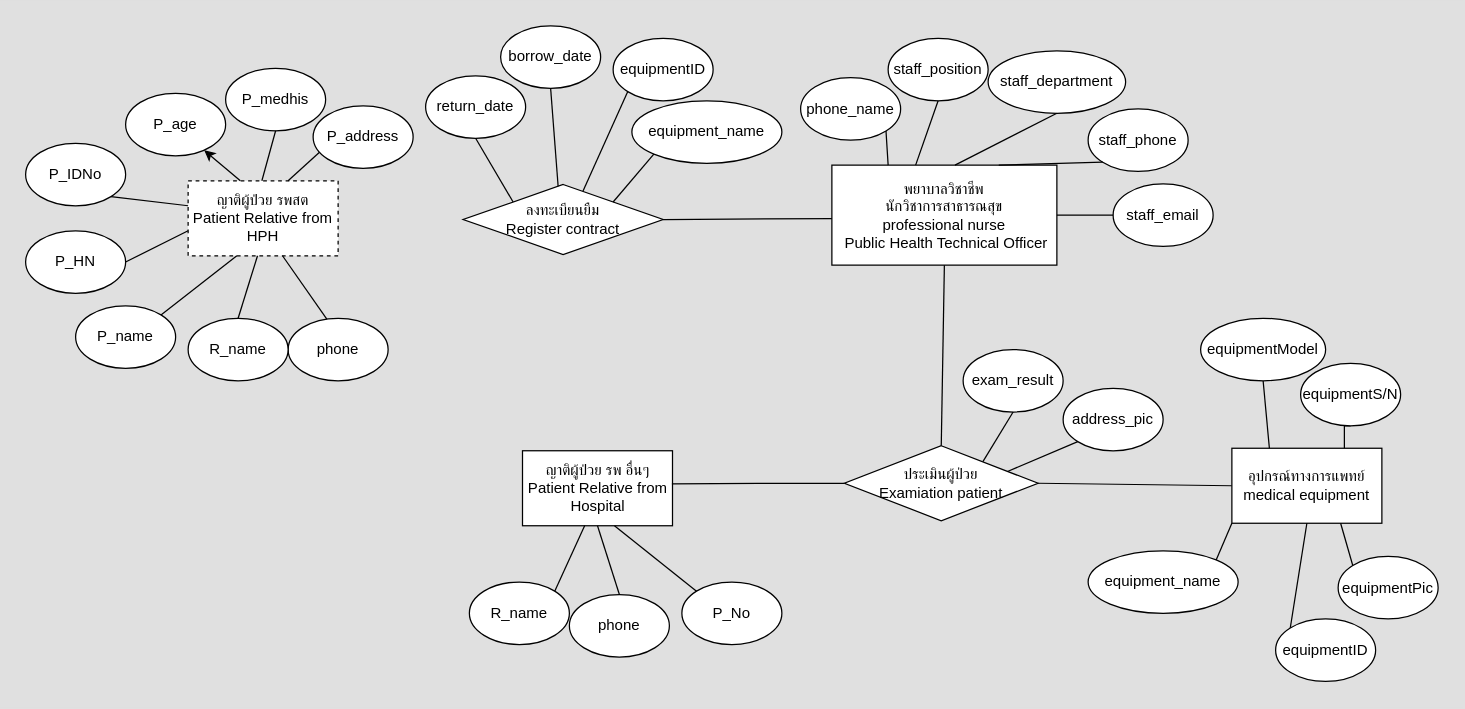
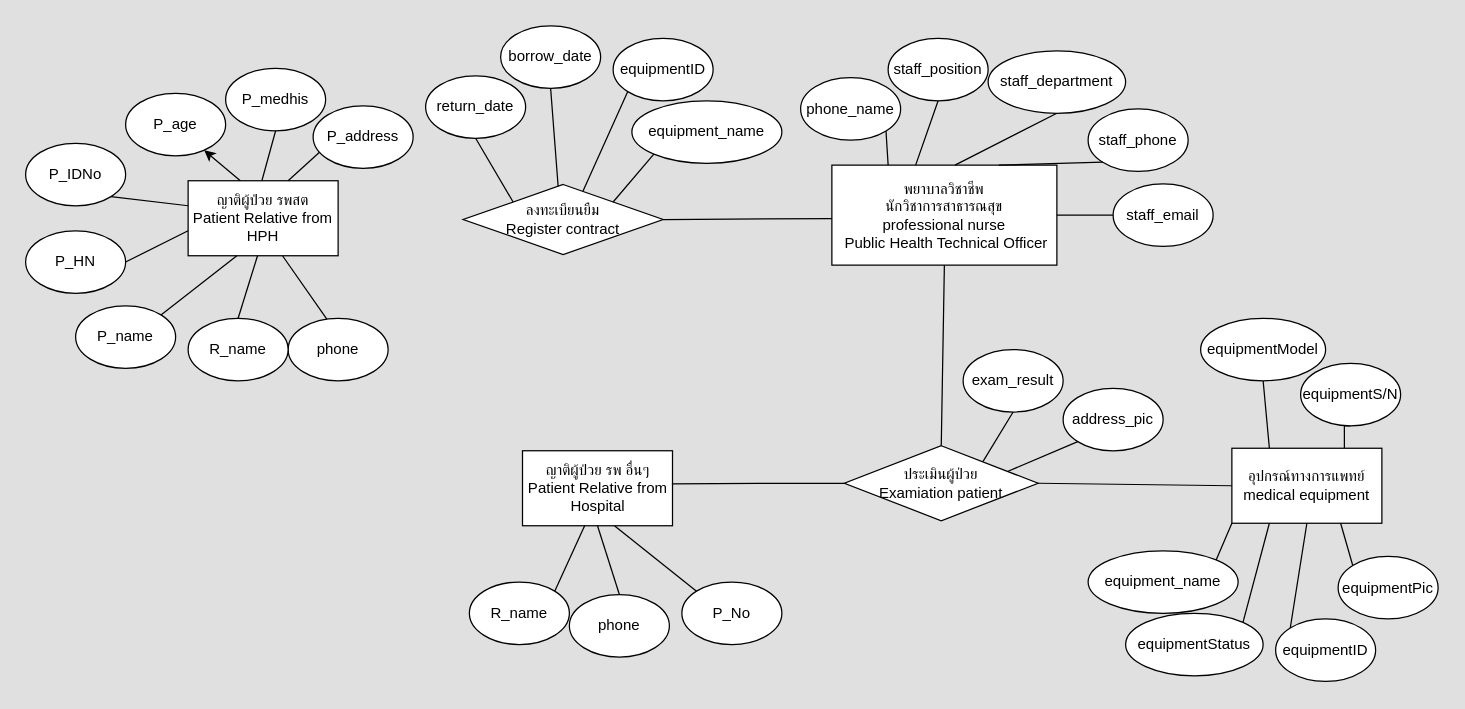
  <mxCell id="0" />
  <mxCell id="1" parent="0" />
  <mxCell id="2" style="rounded=0;orthogonalLoop=1;jettySize=auto;html=1;exitX=0.5;exitY=0;exitDx=0;exitDy=0;entryX=0.5;entryY=1;entryDx=0;entryDy=0;endArrow=none;endFill=0;" edge="1" parent="1" source="65" target="43"><mxGeometry relative="1" as="geometry" /></mxCell>
  <mxCell id="3" style="rounded=0;orthogonalLoop=1;jettySize=auto;html=1;exitX=1;exitY=0.5;exitDx=0;exitDy=0;entryX=0;entryY=0.5;entryDx=0;entryDy=0;endArrow=none;endFill=0;" edge="1" parent="1" source="65" target="57"><mxGeometry relative="1" as="geometry" /></mxCell>
  <mxCell id="4" value="" style="group" vertex="1" connectable="0" parent="1"><mxGeometry x="20" y="54" width="310" height="250" as="geometry" /></mxCell>
- <mxCell id="5" value="ญาติผู้ป่วย รพสต&lt;br&gt;Patient Relative from HPH" style="rounded=0;whiteSpace=wrap;html=1;dashed=1;" vertex="1" parent="4"><mxGeometry x="130" y="90" width="120" height="60" as="geometry" /></mxCell>
+ <mxCell id="5" value="ญาติผู้ป่วย รพสต&lt;br&gt;Patient Relative from HPH" style="rounded=0;whiteSpace=wrap;html=1;" vertex="1" parent="4"><mxGeometry x="130" y="90" width="120" height="60" as="geometry" /></mxCell>
  <mxCell id="6" value="P_name" style="ellipse;whiteSpace=wrap;html=1;" vertex="1" parent="4"><mxGeometry x="40" y="190" width="80" height="50" as="geometry" /></mxCell>
  <mxCell id="7" value="P_HN" style="ellipse;whiteSpace=wrap;html=1;" vertex="1" parent="4"><mxGeometry y="130" width="80" height="50" as="geometry" /></mxCell>
  <mxCell id="8" value="P_IDNo" style="ellipse;whiteSpace=wrap;html=1;" vertex="1" parent="4"><mxGeometry y="60" width="80" height="50" as="geometry" /></mxCell>
  <mxCell id="9" value="P_age" style="ellipse;whiteSpace=wrap;html=1;" vertex="1" parent="4"><mxGeometry x="80" y="20" width="80" height="50" as="geometry" /></mxCell>
  <mxCell id="10" value="P_address" style="ellipse;whiteSpace=wrap;html=1;" vertex="1" parent="4"><mxGeometry x="230" y="30" width="80" height="50" as="geometry" /></mxCell>
  <mxCell id="11" value="P_medhis" style="ellipse;whiteSpace=wrap;html=1;" vertex="1" parent="4"><mxGeometry x="160" width="80" height="50" as="geometry" /></mxCell>
  <mxCell id="12" value="phone" style="ellipse;whiteSpace=wrap;html=1;" vertex="1" parent="4"><mxGeometry x="210" y="200" width="80" height="50" as="geometry" /></mxCell>
  <mxCell id="13" value="R_name" style="ellipse;whiteSpace=wrap;html=1;" vertex="1" parent="4"><mxGeometry x="130" y="200" width="80" height="50" as="geometry" /></mxCell>
  <mxCell id="14" value="" style="endArrow=classic;html=1;rounded=0;exitX=0.348;exitY=0.001;exitDx=0;exitDy=0;exitPerimeter=0;entryX=0.786;entryY=0.912;entryDx=0;entryDy=0;entryPerimeter=0;" edge="1" parent="4" source="5" target="9"><mxGeometry width="50" height="50" relative="1" as="geometry"><mxPoint x="420" y="190" as="sourcePoint" /><mxPoint x="470" y="140" as="targetPoint" /></mxGeometry></mxCell>
  <mxCell id="15" value="" style="endArrow=none;html=1;rounded=0;exitX=0.348;exitY=0.001;exitDx=0;exitDy=0;exitPerimeter=0;entryX=0.5;entryY=1;entryDx=0;entryDy=0;" edge="1" parent="4" target="11"><mxGeometry width="50" height="50" relative="1" as="geometry"><mxPoint x="189" y="90" as="sourcePoint" /><mxPoint x="160" y="66" as="targetPoint" /></mxGeometry></mxCell>
  <mxCell id="16" value="" style="endArrow=none;html=1;rounded=0;exitX=0.348;exitY=0.001;exitDx=0;exitDy=0;exitPerimeter=0;entryX=0.061;entryY=0.747;entryDx=0;entryDy=0;entryPerimeter=0;" edge="1" parent="4" target="10"><mxGeometry width="50" height="50" relative="1" as="geometry"><mxPoint x="210" y="90" as="sourcePoint" /><mxPoint x="221" y="50" as="targetPoint" /></mxGeometry></mxCell>
  <mxCell id="17" value="" style="endArrow=none;html=1;rounded=0;exitX=0.348;exitY=0.001;exitDx=0;exitDy=0;exitPerimeter=0;entryX=1;entryY=1;entryDx=0;entryDy=0;" edge="1" parent="4" target="8"><mxGeometry width="50" height="50" relative="1" as="geometry"><mxPoint x="130" y="110" as="sourcePoint" /><mxPoint x="101" y="86" as="targetPoint" /></mxGeometry></mxCell>
  <mxCell id="18" value="" style="endArrow=none;html=1;rounded=0;exitX=0.348;exitY=0.001;exitDx=0;exitDy=0;exitPerimeter=0;entryX=1;entryY=0.5;entryDx=0;entryDy=0;" edge="1" parent="4" target="7"><mxGeometry width="50" height="50" relative="1" as="geometry"><mxPoint x="130" y="130" as="sourcePoint" /><mxPoint x="101" y="106" as="targetPoint" /></mxGeometry></mxCell>
  <mxCell id="19" value="" style="endArrow=none;html=1;rounded=0;exitX=0.348;exitY=0.001;exitDx=0;exitDy=0;exitPerimeter=0;entryX=1;entryY=0;entryDx=0;entryDy=0;" edge="1" parent="4" target="6"><mxGeometry width="50" height="50" relative="1" as="geometry"><mxPoint x="169" y="150" as="sourcePoint" /><mxPoint x="140" y="126" as="targetPoint" /></mxGeometry></mxCell>
  <mxCell id="20" value="" style="endArrow=none;html=1;rounded=0;exitX=0.5;exitY=0;exitDx=0;exitDy=0;entryX=0.786;entryY=0.912;entryDx=0;entryDy=0;entryPerimeter=0;" edge="1" parent="4" source="13"><mxGeometry width="50" height="50" relative="1" as="geometry"><mxPoint x="214.5" y="174" as="sourcePoint" /><mxPoint x="185.5" y="150" as="targetPoint" /></mxGeometry></mxCell>
  <mxCell id="21" value="" style="endArrow=none;html=1;rounded=0;exitX=0.387;exitY=0.014;exitDx=0;exitDy=0;exitPerimeter=0;entryX=0.786;entryY=0.912;entryDx=0;entryDy=0;entryPerimeter=0;" edge="1" parent="4" source="12"><mxGeometry width="50" height="50" relative="1" as="geometry"><mxPoint x="234.5" y="174" as="sourcePoint" /><mxPoint x="205.5" y="150" as="targetPoint" /></mxGeometry></mxCell>
  <mxCell id="22" value="" style="group" vertex="1" connectable="0" parent="1"><mxGeometry x="340" y="20" width="285" height="183" as="geometry" /></mxCell>
  <mxCell id="23" value="ลงทะเบียนยืม&lt;br&gt;Register contract" style="rhombus;whiteSpace=wrap;html=1;" vertex="1" parent="22"><mxGeometry x="30" y="127" width="160" height="56" as="geometry" /></mxCell>
  <mxCell id="24" value="borrow_date" style="ellipse;whiteSpace=wrap;html=1;" vertex="1" parent="22"><mxGeometry x="60" width="80" height="50" as="geometry" /></mxCell>
  <mxCell id="25" value="return_date" style="ellipse;whiteSpace=wrap;html=1;" vertex="1" parent="22"><mxGeometry y="40" width="80" height="50" as="geometry" /></mxCell>
  <mxCell id="26" value="equipmentID" style="ellipse;whiteSpace=wrap;html=1;" vertex="1" parent="22"><mxGeometry x="150" y="10" width="80" height="50" as="geometry" /></mxCell>
  <mxCell id="27" value="equipment_name" style="ellipse;whiteSpace=wrap;html=1;" vertex="1" parent="22"><mxGeometry x="165" y="60" width="120" height="50" as="geometry" /></mxCell>
  <mxCell id="28" value="" style="endArrow=none;html=1;rounded=0;exitX=1;exitY=0;exitDx=0;exitDy=0;entryX=0;entryY=1;entryDx=0;entryDy=0;" edge="1" parent="22" source="23" target="27"><mxGeometry width="50" height="50" relative="1" as="geometry"><mxPoint x="150" y="140" as="sourcePoint" /><mxPoint x="175" y="117" as="targetPoint" /></mxGeometry></mxCell>
  <mxCell id="29" value="" style="endArrow=none;html=1;rounded=0;exitX=0.599;exitY=0.098;exitDx=0;exitDy=0;exitPerimeter=0;entryX=0;entryY=1;entryDx=0;entryDy=0;" edge="1" parent="22" source="23" target="26"><mxGeometry width="50" height="50" relative="1" as="geometry"><mxPoint x="125" y="133" as="sourcePoint" /><mxPoint x="150" y="110" as="targetPoint" /></mxGeometry></mxCell>
  <mxCell id="30" value="" style="endArrow=none;html=1;rounded=0;exitX=0.475;exitY=0.025;exitDx=0;exitDy=0;exitPerimeter=0;entryX=0.5;entryY=1;entryDx=0;entryDy=0;" edge="1" parent="22" source="23" target="24"><mxGeometry width="50" height="50" relative="1" as="geometry"><mxPoint x="104" y="130" as="sourcePoint" /><mxPoint x="140" y="51" as="targetPoint" /></mxGeometry></mxCell>
  <mxCell id="31" value="" style="endArrow=none;html=1;rounded=0;exitX=0;exitY=0;exitDx=0;exitDy=0;entryX=0.5;entryY=1;entryDx=0;entryDy=0;" edge="1" parent="22" source="23" target="25"><mxGeometry width="50" height="50" relative="1" as="geometry"><mxPoint x="60" y="140" as="sourcePoint" /><mxPoint x="96" y="61" as="targetPoint" /></mxGeometry></mxCell>
  <mxCell id="32" value="exam_result" style="ellipse;whiteSpace=wrap;html=1;" vertex="1" parent="1"><mxGeometry x="770" y="279" width="80" height="50" as="geometry" /></mxCell>
  <mxCell id="33" style="rounded=0;orthogonalLoop=1;jettySize=auto;html=1;exitX=0.5;exitY=1;exitDx=0;exitDy=0;entryX=0.715;entryY=0.212;entryDx=0;entryDy=0;entryPerimeter=0;endArrow=none;endFill=0;" edge="1" parent="1" source="32" target="65"><mxGeometry relative="1" as="geometry" /></mxCell>
  <mxCell id="34" value="" style="endArrow=none;html=1;rounded=0;exitX=1;exitY=0.5;exitDx=0;exitDy=0;entryX=0.002;entryY=0.535;entryDx=0;entryDy=0;entryPerimeter=0;" edge="1" parent="1" source="23" target="43"><mxGeometry width="50" height="50" relative="1" as="geometry"><mxPoint x="360" y="230" as="sourcePoint" /><mxPoint x="660" y="175" as="targetPoint" /></mxGeometry></mxCell>
  <mxCell id="35" value="" style="group" vertex="1" connectable="0" parent="1"><mxGeometry x="375" y="360" width="250" height="165" as="geometry" /></mxCell>
  <mxCell id="36" value="ญาติผู้ป่วย รพ อื่นๆ&lt;br&gt;Patient Relative from&lt;br&gt;Hospital" style="rounded=0;whiteSpace=wrap;html=1;" vertex="1" parent="35"><mxGeometry x="42.5" width="120" height="60" as="geometry" /></mxCell>
  <mxCell id="37" value="P_No" style="ellipse;whiteSpace=wrap;html=1;" vertex="1" parent="35"><mxGeometry x="170" y="105" width="80" height="50" as="geometry" /></mxCell>
  <mxCell id="38" value="R_name" style="ellipse;whiteSpace=wrap;html=1;" vertex="1" parent="35"><mxGeometry y="105" width="80" height="50" as="geometry" /></mxCell>
  <mxCell id="39" value="phone" style="ellipse;whiteSpace=wrap;html=1;" vertex="1" parent="35"><mxGeometry x="80" y="115" width="80" height="50" as="geometry" /></mxCell>
  <mxCell id="40" style="rounded=0;orthogonalLoop=1;jettySize=auto;html=1;exitX=0.415;exitY=0.996;exitDx=0;exitDy=0;entryX=1;entryY=0;entryDx=0;entryDy=0;endArrow=none;endFill=0;exitPerimeter=0;" edge="1" parent="35" source="36" target="38"><mxGeometry relative="1" as="geometry"><mxPoint x="106" y="80" as="sourcePoint" /><mxPoint x="40" y="114" as="targetPoint" /></mxGeometry></mxCell>
  <mxCell id="41" style="rounded=0;orthogonalLoop=1;jettySize=auto;html=1;exitX=0.5;exitY=1;exitDx=0;exitDy=0;entryX=0.5;entryY=0;entryDx=0;entryDy=0;endArrow=none;endFill=0;" edge="1" parent="35" source="36" target="39"><mxGeometry relative="1" as="geometry"><mxPoint x="131" y="83" as="sourcePoint" /><mxPoint x="109" y="115" as="targetPoint" /></mxGeometry></mxCell>
  <mxCell id="42" style="rounded=0;orthogonalLoop=1;jettySize=auto;html=1;exitX=0.613;exitY=1.001;exitDx=0;exitDy=0;entryX=0;entryY=0;entryDx=0;entryDy=0;endArrow=none;endFill=0;exitPerimeter=0;" edge="1" parent="35" source="36" target="37"><mxGeometry relative="1" as="geometry"><mxPoint x="120" y="80" as="sourcePoint" /><mxPoint x="140" y="115" as="targetPoint" /></mxGeometry></mxCell>
  <mxCell id="43" value="พยาบาลวิชาชีพ&lt;br&gt;นักวิชาการสาธารณสุข&lt;br&gt;professional nurse&lt;br&gt;&amp;nbsp;Public Health Technical Officer" style="rounded=0;whiteSpace=wrap;html=1;" vertex="1" parent="1"><mxGeometry x="665" y="131.5" width="180" height="80" as="geometry" /></mxCell>
  <mxCell id="44" value="phone_name" style="ellipse;whiteSpace=wrap;html=1;" vertex="1" parent="1"><mxGeometry x="640" y="61.5" width="80" height="50" as="geometry" /></mxCell>
  <mxCell id="45" value="staff_position" style="ellipse;whiteSpace=wrap;html=1;" vertex="1" parent="1"><mxGeometry x="710" y="30" width="80" height="50" as="geometry" /></mxCell>
  <mxCell id="46" value="staff_department" style="ellipse;whiteSpace=wrap;html=1;" vertex="1" parent="1"><mxGeometry x="790" y="40" width="110" height="50" as="geometry" /></mxCell>
  <mxCell id="47" value="staff_phone" style="ellipse;whiteSpace=wrap;html=1;" vertex="1" parent="1"><mxGeometry x="870" y="86.5" width="80" height="50" as="geometry" /></mxCell>
  <mxCell id="48" value="staff_email" style="ellipse;whiteSpace=wrap;html=1;" vertex="1" parent="1"><mxGeometry x="890" y="146.5" width="80" height="50" as="geometry" /></mxCell>
  <mxCell id="49" style="rounded=0;orthogonalLoop=1;jettySize=auto;html=1;exitX=1;exitY=1;exitDx=0;exitDy=0;endArrow=none;endFill=0;entryX=0.25;entryY=0;entryDx=0;entryDy=0;" edge="1" parent="1" source="44" target="43"><mxGeometry relative="1" as="geometry"><mxPoint x="445" y="166.5" as="sourcePoint" /><mxPoint x="675" y="177.5" as="targetPoint" /></mxGeometry></mxCell>
  <mxCell id="50" style="rounded=0;orthogonalLoop=1;jettySize=auto;html=1;exitX=0.5;exitY=1;exitDx=0;exitDy=0;endArrow=none;endFill=0;entryX=0.25;entryY=0;entryDx=0;entryDy=0;" edge="1" parent="1" source="45"><mxGeometry relative="1" as="geometry"><mxPoint x="665" y="94.5" as="sourcePoint" /><mxPoint x="732" y="131.5" as="targetPoint" /></mxGeometry></mxCell>
  <mxCell id="51" style="rounded=0;orthogonalLoop=1;jettySize=auto;html=1;exitX=0.5;exitY=1;exitDx=0;exitDy=0;endArrow=none;endFill=0;entryX=0.25;entryY=0;entryDx=0;entryDy=0;" edge="1" parent="1" source="46"><mxGeometry relative="1" as="geometry"><mxPoint x="726.5" y="61.5" as="sourcePoint" /><mxPoint x="763.5" y="131.5" as="targetPoint" /></mxGeometry></mxCell>
  <mxCell id="52" style="rounded=0;orthogonalLoop=1;jettySize=auto;html=1;exitX=0;exitY=1;exitDx=0;exitDy=0;endArrow=none;endFill=0;entryX=0.25;entryY=0;entryDx=0;entryDy=0;" edge="1" parent="1" source="47"><mxGeometry relative="1" as="geometry"><mxPoint x="845" y="71.5" as="sourcePoint" /><mxPoint x="798.5" y="131.5" as="targetPoint" /></mxGeometry></mxCell>
  <mxCell id="53" style="rounded=0;orthogonalLoop=1;jettySize=auto;html=1;exitX=0;exitY=0.5;exitDx=0;exitDy=0;endArrow=none;endFill=0;entryX=0.25;entryY=0;entryDx=0;entryDy=0;" edge="1" parent="1" source="48"><mxGeometry relative="1" as="geometry"><mxPoint x="891.5" y="111.5" as="sourcePoint" /><mxPoint x="845" y="171.5" as="targetPoint" /></mxGeometry></mxCell>
  <mxCell id="54" style="edgeStyle=orthogonalEdgeStyle;rounded=0;orthogonalLoop=1;jettySize=auto;html=1;exitX=0;exitY=0.5;exitDx=0;exitDy=0;entryX=0.996;entryY=0.441;entryDx=0;entryDy=0;entryPerimeter=0;endArrow=none;endFill=0;" edge="1" parent="1" source="65" target="36"><mxGeometry relative="1" as="geometry" /></mxCell>
+ <mxCell id="55" style="rounded=0;orthogonalLoop=1;jettySize=auto;html=1;exitX=1;exitY=0;exitDx=0;exitDy=0;entryX=0.25;entryY=1;entryDx=0;entryDy=0;endArrow=none;endFill=0;" edge="1" parent="1" source="56" target="57"><mxGeometry relative="1" as="geometry" /></mxCell>
+ <mxCell id="56" value="equipmentStatus" style="ellipse;whiteSpace=wrap;html=1;" vertex="1" parent="1"><mxGeometry x="900" y="490" width="110" height="50" as="geometry" /></mxCell>
  <mxCell id="57" value="อุปกรณ์ทางการแพทย์&lt;div&gt;medical equipment&lt;/div&gt;" style="rounded=0;whiteSpace=wrap;html=1;" vertex="1" parent="1"><mxGeometry x="985" y="358" width="120" height="60" as="geometry" /></mxCell>
  <mxCell id="58" style="rounded=0;orthogonalLoop=1;jettySize=auto;html=1;exitX=1;exitY=0;exitDx=0;exitDy=0;entryX=0;entryY=1;entryDx=0;entryDy=0;endArrow=none;endFill=0;" edge="1" parent="1" source="59" target="57"><mxGeometry relative="1" as="geometry" /></mxCell>
  <mxCell id="59" value="equipment_name" style="ellipse;whiteSpace=wrap;html=1;" vertex="1" parent="1"><mxGeometry x="870" y="440" width="120" height="50" as="geometry" /></mxCell>
  <mxCell id="60" value="equipmentPic" style="ellipse;whiteSpace=wrap;html=1;" vertex="1" parent="1"><mxGeometry x="1070" y="444.5" width="80" height="50" as="geometry" /></mxCell>
  <mxCell id="61" style="rounded=0;orthogonalLoop=1;jettySize=auto;html=1;exitX=0.5;exitY=1;exitDx=0;exitDy=0;entryX=0.25;entryY=0;entryDx=0;entryDy=0;endArrow=none;endFill=0;" edge="1" parent="1" source="62" target="57"><mxGeometry relative="1" as="geometry" /></mxCell>
  <mxCell id="62" value="equipmentModel" style="ellipse;whiteSpace=wrap;html=1;" vertex="1" parent="1"><mxGeometry x="960" y="254" width="100" height="50" as="geometry" /></mxCell>
  <mxCell id="63" style="edgeStyle=orthogonalEdgeStyle;rounded=0;orthogonalLoop=1;jettySize=auto;html=1;exitX=0.5;exitY=1;exitDx=0;exitDy=0;entryX=0.75;entryY=0;entryDx=0;entryDy=0;endArrow=none;endFill=0;" edge="1" parent="1" source="64" target="57"><mxGeometry relative="1" as="geometry" /></mxCell>
  <mxCell id="64" value="equipmentS/N" style="ellipse;whiteSpace=wrap;html=1;" vertex="1" parent="1"><mxGeometry x="1040" y="290" width="80" height="50" as="geometry" /></mxCell>
  <mxCell id="65" value="ประเมินผู้ป่วย&lt;br&gt;Examiation patient" style="rhombus;whiteSpace=wrap;html=1;" vertex="1" parent="1"><mxGeometry x="675" y="356" width="155" height="60" as="geometry" /></mxCell>
  <mxCell id="66" value="address_pic" style="ellipse;whiteSpace=wrap;html=1;" vertex="1" parent="1"><mxGeometry x="850" y="310" width="80" height="50" as="geometry" /></mxCell>
  <mxCell id="67" style="rounded=0;orthogonalLoop=1;jettySize=auto;html=1;exitX=0;exitY=1;exitDx=0;exitDy=0;entryX=0.842;entryY=0.343;entryDx=0;entryDy=0;entryPerimeter=0;endArrow=none;endFill=0;" edge="1" parent="1" source="66" target="65"><mxGeometry relative="1" as="geometry"><mxPoint x="876" y="370" as="sourcePoint" /><mxPoint x="810" y="404" as="targetPoint" /></mxGeometry></mxCell>
  <mxCell id="68" style="rounded=0;orthogonalLoop=1;jettySize=auto;html=1;exitX=0;exitY=0;exitDx=0;exitDy=0;entryX=0.5;entryY=1;entryDx=0;entryDy=0;endArrow=none;endFill=0;" edge="1" parent="1" source="69" target="57"><mxGeometry relative="1" as="geometry" /></mxCell>
  <mxCell id="69" value="equipmentID" style="ellipse;whiteSpace=wrap;html=1;" vertex="1" parent="1"><mxGeometry x="1020" y="494.5" width="80" height="50" as="geometry" /></mxCell>
  <mxCell id="70" style="rounded=0;orthogonalLoop=1;jettySize=auto;html=1;exitX=0;exitY=0;exitDx=0;exitDy=0;entryX=0.725;entryY=1;entryDx=0;entryDy=0;entryPerimeter=0;endArrow=none;endFill=0;" edge="1" parent="1" source="60" target="57"><mxGeometry relative="1" as="geometry" /></mxCell>
